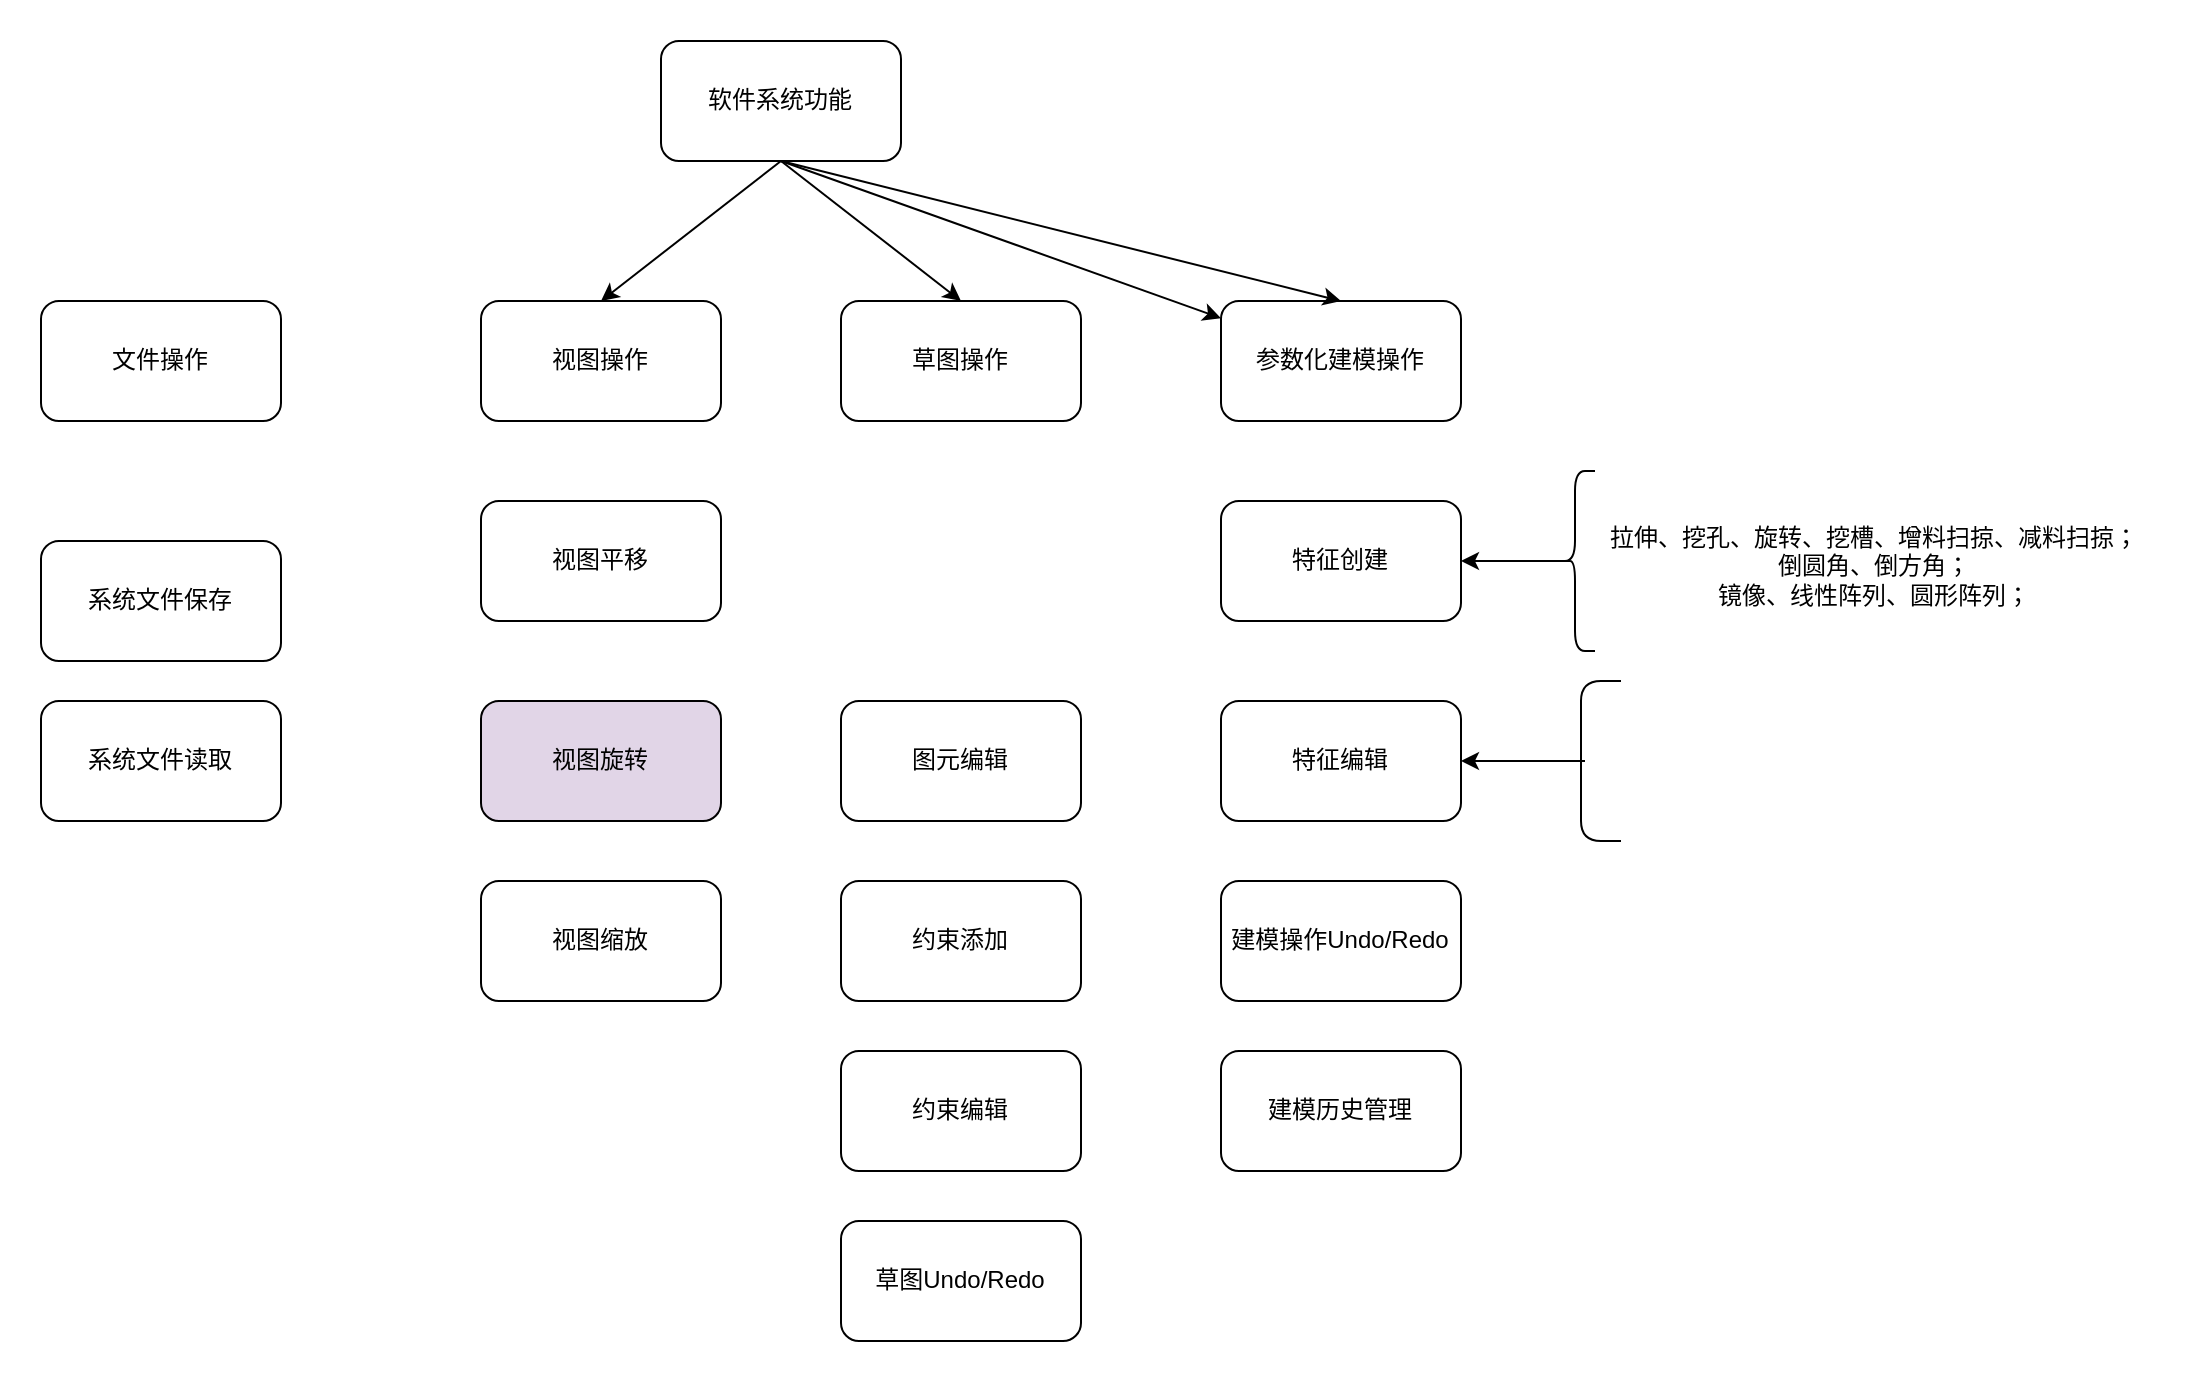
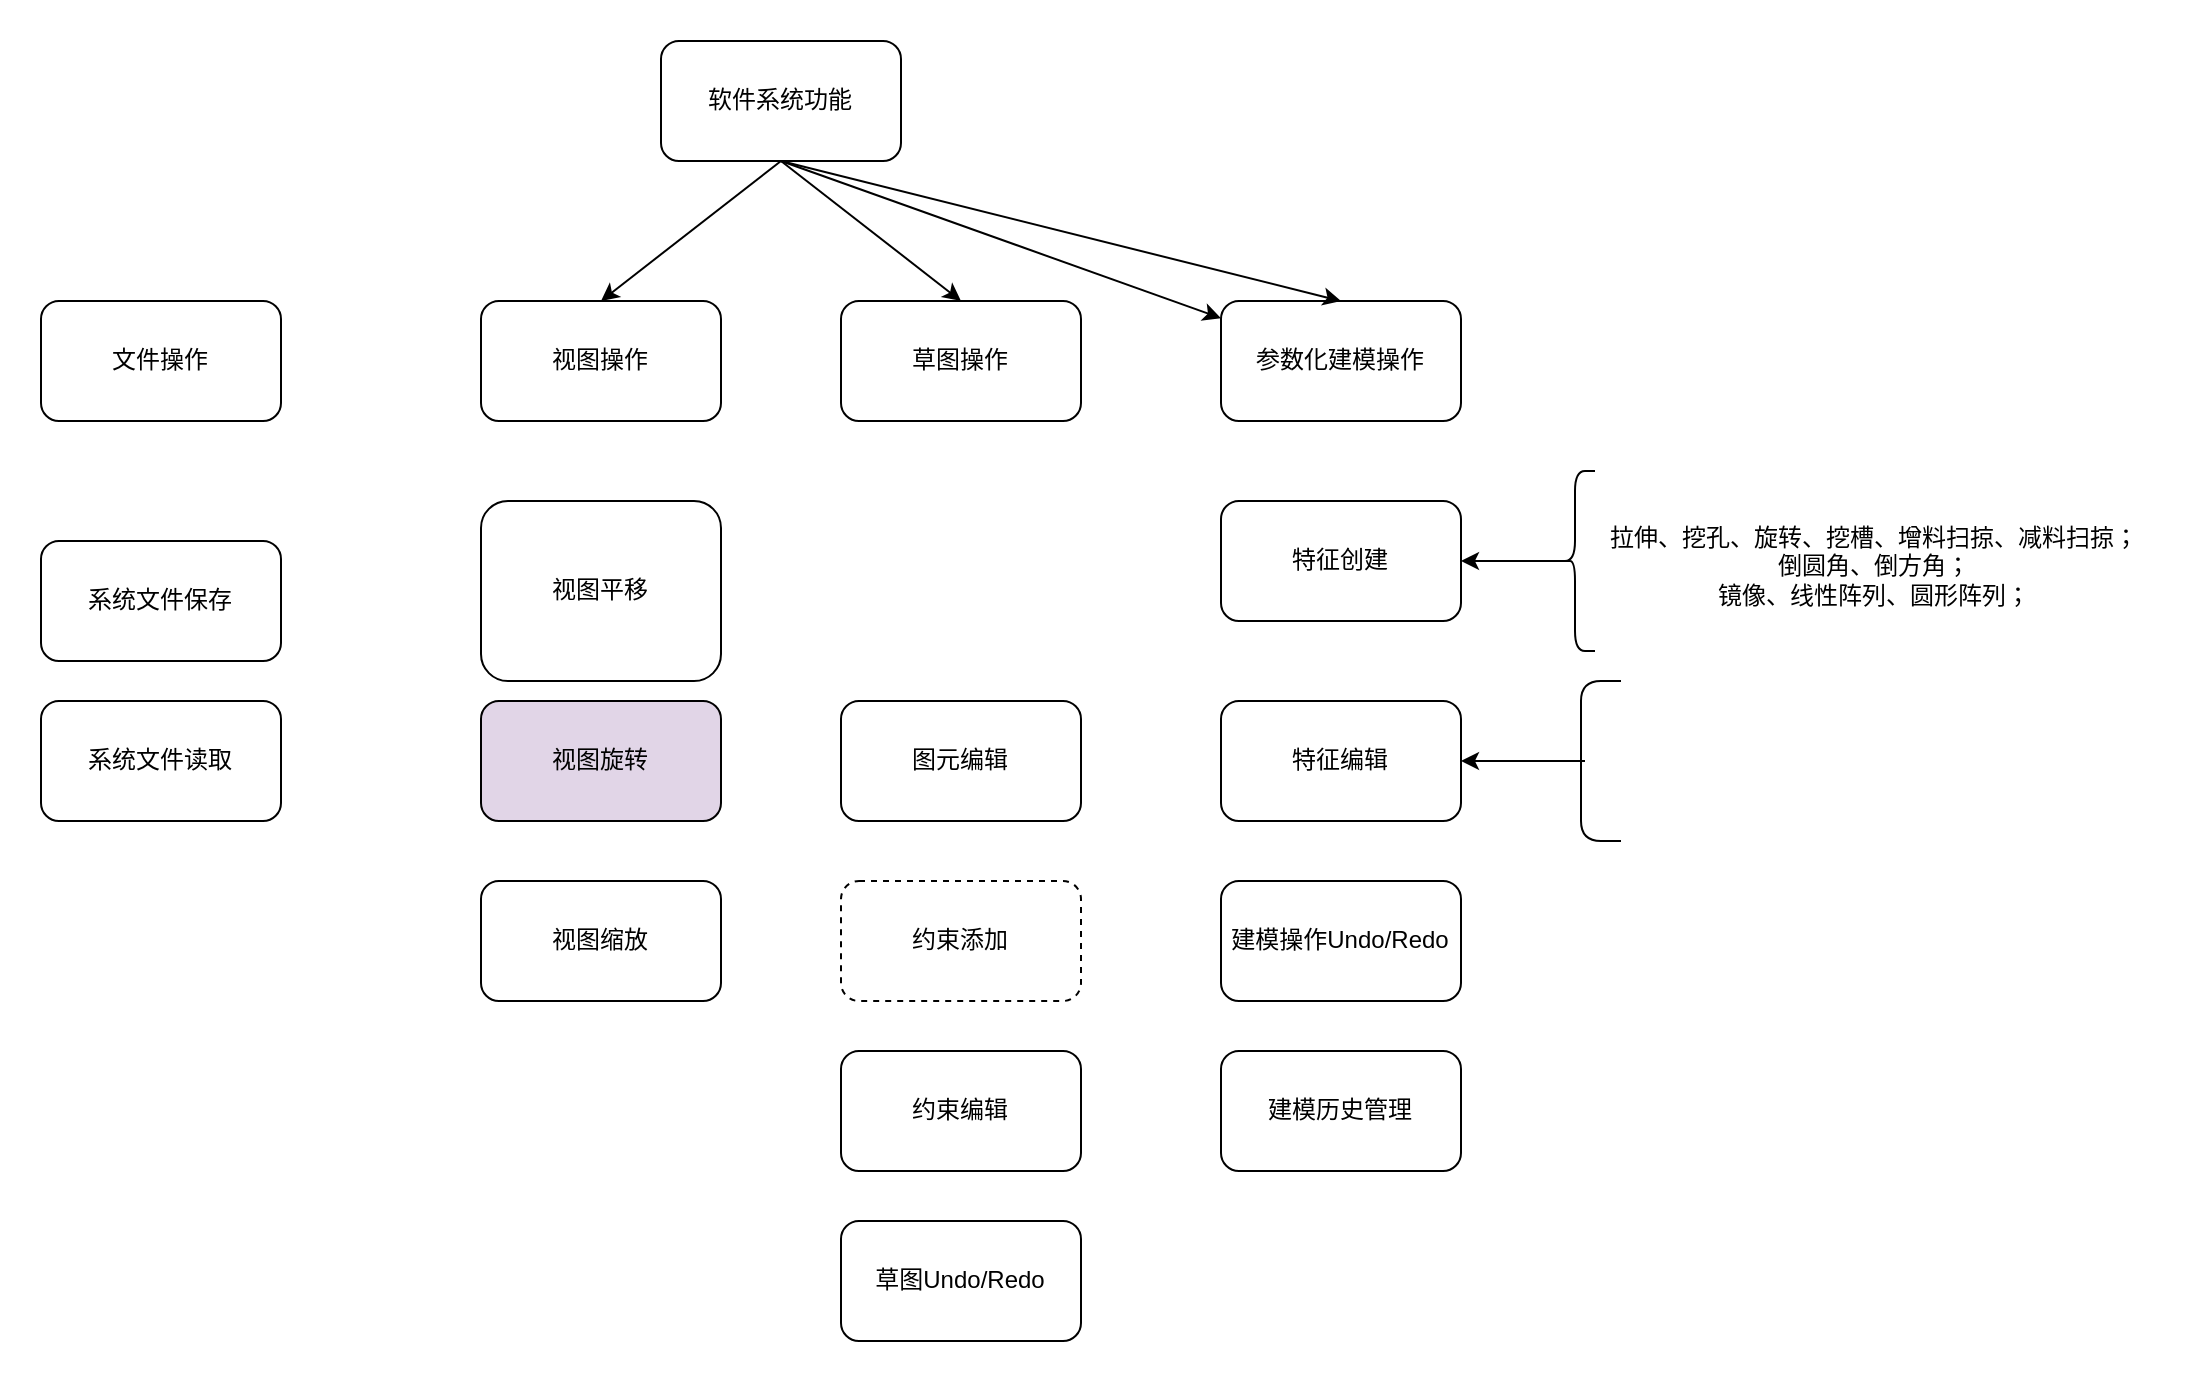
  <mxCell id="0" />
  <mxCell id="1" parent="0" />
  <mxCell id="2" value="软件系统功能" style="rounded=1;whiteSpace=wrap;html=1;" parent="1" vertex="1"><mxGeometry x="330" y="20" width="120" height="60" as="geometry" /></mxCell>
  <mxCell id="3" value="文件操作" style="rounded=1;whiteSpace=wrap;html=1;" parent="1" vertex="1"><mxGeometry x="20" y="150" width="120" height="60" as="geometry" /></mxCell>
  <mxCell id="4" value="视图操作" style="rounded=1;whiteSpace=wrap;html=1;" parent="1" vertex="1"><mxGeometry x="240" y="150" width="120" height="60" as="geometry" /></mxCell>
  <mxCell id="5" value="草图操作" style="rounded=1;whiteSpace=wrap;html=1;" parent="1" vertex="1"><mxGeometry x="420" y="150" width="120" height="60" as="geometry" /></mxCell>
  <mxCell id="6" value="参数化建模操作" style="rounded=1;whiteSpace=wrap;html=1;" parent="1" vertex="1"><mxGeometry x="610" y="150" width="120" height="60" as="geometry" /></mxCell>
  <mxCell id="7" value="系统文件读取" style="rounded=1;whiteSpace=wrap;html=1;" parent="1" vertex="1"><mxGeometry x="20" y="350" width="120" height="60" as="geometry" /></mxCell>
  <mxCell id="8" value="系统文件保存" style="rounded=1;whiteSpace=wrap;html=1;" parent="1" vertex="1"><mxGeometry x="20" y="270" width="120" height="60" as="geometry" /></mxCell>
- <mxCell id="9" value="视图平移" style="rounded=1;whiteSpace=wrap;html=1;" parent="1" vertex="1"><mxGeometry x="240" y="250" width="120" height="60" as="geometry" /></mxCell>
+ <mxCell id="9" value="视图平移" style="rounded=1;whiteSpace=wrap;html=1;" parent="1" vertex="1"><mxGeometry x="240" y="250" width="120" height="90" as="geometry" /></mxCell>
  <mxCell id="10" value="视图旋转" style="rounded=1;whiteSpace=wrap;html=1;fillColor=#e1d5e7;" parent="1" vertex="1"><mxGeometry x="240" y="350" width="120" height="60" as="geometry" /></mxCell>
  <mxCell id="11" value="视图缩放" style="rounded=1;whiteSpace=wrap;html=1;" parent="1" vertex="1"><mxGeometry x="240" y="440" width="120" height="60" as="geometry" /></mxCell>
  <mxCell id="12" value="图元编辑" style="rounded=1;whiteSpace=wrap;html=1;" parent="1" vertex="1"><mxGeometry x="420" y="350" width="120" height="60" as="geometry" /></mxCell>
- <mxCell id="13" value="约束添加" style="rounded=1;whiteSpace=wrap;html=1;" parent="1" vertex="1"><mxGeometry x="420" y="440" width="120" height="60" as="geometry" /></mxCell>
+ <mxCell id="13" value="约束添加" style="rounded=1;whiteSpace=wrap;html=1;dashed=1;" parent="1" vertex="1"><mxGeometry x="420" y="440" width="120" height="60" as="geometry" /></mxCell>
  <mxCell id="14" value="特征创建" style="rounded=1;whiteSpace=wrap;html=1;" parent="1" vertex="1"><mxGeometry x="610" y="250" width="120" height="60" as="geometry" /></mxCell>
  <mxCell id="15" value="特征编辑" style="rounded=1;whiteSpace=wrap;html=1;" parent="1" vertex="1"><mxGeometry x="610" y="350" width="120" height="60" as="geometry" /></mxCell>
  <mxCell id="16" value="建模历史管理" style="rounded=1;whiteSpace=wrap;html=1;" parent="1" vertex="1"><mxGeometry x="610" y="525" width="120" height="60" as="geometry" /></mxCell>
  <mxCell id="17" value="" style="endArrow=classic;html=1;rounded=0;exitX=0.5;exitY=1;exitDx=0;exitDy=0;" parent="1" source="2" target="6" edge="1"><mxGeometry width="50" height="50" relative="1" as="geometry"><mxPoint x="440" y="300" as="sourcePoint" /><mxPoint x="490" y="250" as="targetPoint" /></mxGeometry></mxCell>
  <mxCell id="18" value="" style="endArrow=classic;html=1;rounded=0;entryX=0.5;entryY=0;entryDx=0;entryDy=0;" parent="1" target="4" edge="1"><mxGeometry width="50" height="50" relative="1" as="geometry"><mxPoint x="390" y="80" as="sourcePoint" /><mxPoint x="490" y="250" as="targetPoint" /></mxGeometry></mxCell>
  <mxCell id="19" value="" style="endArrow=classic;html=1;rounded=0;entryX=0.5;entryY=0;entryDx=0;entryDy=0;" parent="1" target="5" edge="1"><mxGeometry width="50" height="50" relative="1" as="geometry"><mxPoint x="390" y="80" as="sourcePoint" /><mxPoint x="490" y="250" as="targetPoint" /></mxGeometry></mxCell>
  <mxCell id="20" value="" style="endArrow=classic;html=1;rounded=0;entryX=0.5;entryY=0;entryDx=0;entryDy=0;" parent="1" target="6" edge="1"><mxGeometry width="50" height="50" relative="1" as="geometry"><mxPoint x="390" y="80" as="sourcePoint" /><mxPoint x="490" y="250" as="targetPoint" /></mxGeometry></mxCell>
  <mxCell id="21" style="edgeStyle=orthogonalEdgeStyle;rounded=0;orthogonalLoop=1;jettySize=auto;html=1;exitX=0.1;exitY=0.5;exitDx=0;exitDy=0;exitPerimeter=0;entryX=1;entryY=0.5;entryDx=0;entryDy=0;" edge="1" parent="1" source="22" target="15"><mxGeometry relative="1" as="geometry" /></mxCell>
  <mxCell id="22" value="" style="shape=curlyBracket;whiteSpace=wrap;html=1;rounded=1;labelPosition=left;verticalLabelPosition=middle;align=right;verticalAlign=middle;size=0;" vertex="1" parent="1"><mxGeometry x="790" y="340" width="20" height="80" as="geometry" /></mxCell>
  <mxCell id="23" style="edgeStyle=orthogonalEdgeStyle;rounded=0;orthogonalLoop=1;jettySize=auto;html=1;exitX=0.1;exitY=0.5;exitDx=0;exitDy=0;exitPerimeter=0;entryX=1;entryY=0.5;entryDx=0;entryDy=0;" edge="1" parent="1" source="24" target="14"><mxGeometry relative="1" as="geometry" /></mxCell>
  <mxCell id="24" value="" style="shape=curlyBracket;whiteSpace=wrap;html=1;rounded=1;labelPosition=left;verticalLabelPosition=middle;align=right;verticalAlign=middle;" vertex="1" parent="1"><mxGeometry x="777" y="235" width="20" height="90" as="geometry" /></mxCell>
  <mxCell id="25" value="拉伸、挖孔、旋转、挖槽、增料扫掠、减料扫掠；&lt;br&gt;倒圆角、倒方角；&lt;br&gt;镜像、线性阵列、圆形阵列；" style="text;html=1;strokeColor=none;fillColor=none;align=center;verticalAlign=middle;whiteSpace=wrap;rounded=0;" vertex="1" parent="1"><mxGeometry x="797" y="235" width="280" height="95" as="geometry" /></mxCell>
  <mxCell id="26" value="草图Undo/Redo" style="rounded=1;whiteSpace=wrap;html=1;" vertex="1" parent="1"><mxGeometry x="420" y="610" width="120" height="60" as="geometry" /></mxCell>
  <mxCell id="27" value="建模操作Undo/Redo" style="rounded=1;whiteSpace=wrap;html=1;" vertex="1" parent="1"><mxGeometry x="610" y="440" width="120" height="60" as="geometry" /></mxCell>
  <mxCell id="28" value="约束编辑" style="rounded=1;whiteSpace=wrap;html=1;" vertex="1" parent="1"><mxGeometry x="420" y="525" width="120" height="60" as="geometry" /></mxCell>
